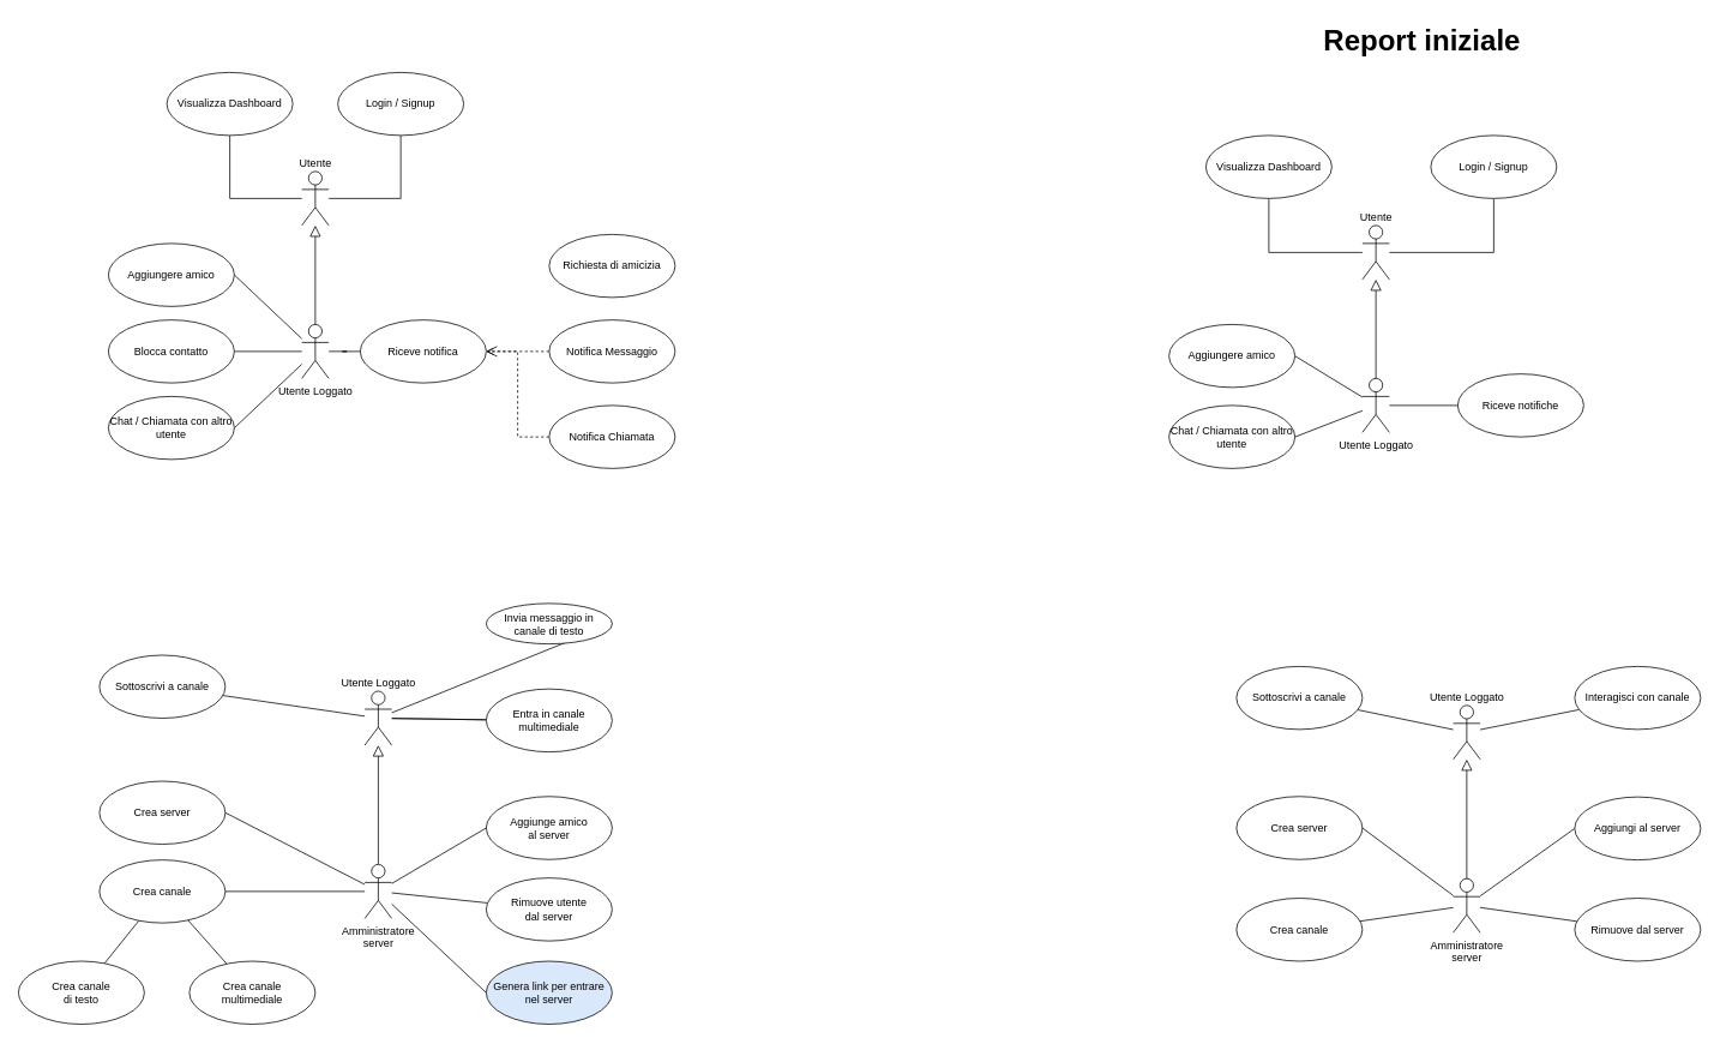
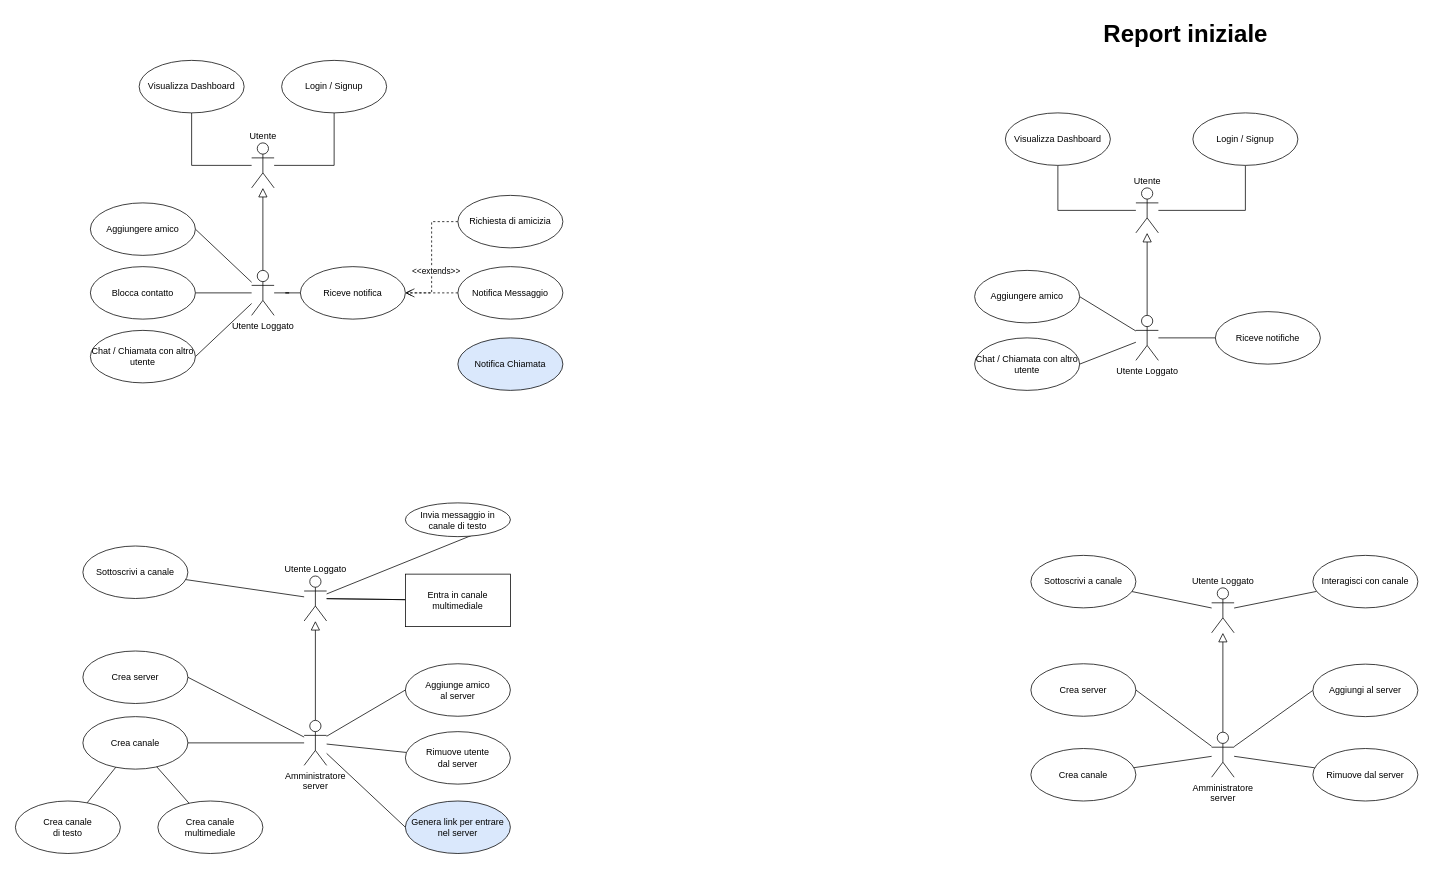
  <mxCell id="0" />
  <mxCell id="1" parent="0" />
  <mxCell id="2" style="edgeStyle=orthogonalEdgeStyle;rounded=0;orthogonalLoop=1;jettySize=auto;html=1;strokeWidth=1;endArrow=block;endFill=0;endSize=10;" parent="1" source="7" target="12" edge="1"><mxGeometry relative="1" as="geometry" /></mxCell>
  <mxCell id="3" style="rounded=0;orthogonalLoop=1;jettySize=auto;html=1;entryX=1;entryY=0.5;entryDx=0;entryDy=0;startSize=10;endSize=10;endArrow=none;endFill=0;" parent="1" source="7" target="13" edge="1"><mxGeometry relative="1" as="geometry" /></mxCell>
  <mxCell id="4" style="rounded=0;orthogonalLoop=1;jettySize=auto;html=1;startSize=10;endSize=10;endArrow=none;endFill=0;" parent="1" source="7" target="14" edge="1"><mxGeometry relative="1" as="geometry" /></mxCell>
  <mxCell id="5" style="rounded=0;orthogonalLoop=1;jettySize=auto;html=1;entryX=1;entryY=0.5;entryDx=0;entryDy=0;startSize=10;endSize=10;endArrow=none;endFill=0;" parent="1" source="7" target="15" edge="1"><mxGeometry relative="1" as="geometry" /></mxCell>
  <mxCell id="6" style="edgeStyle=orthogonalEdgeStyle;rounded=0;orthogonalLoop=1;jettySize=auto;html=1;startSize=10;endSize=10;endArrow=none;endFill=0;" parent="1" source="7" target="16" edge="1"><mxGeometry relative="1" as="geometry" /></mxCell>
  <mxCell id="7" value="Utente Loggato" style="shape=umlActor;verticalLabelPosition=bottom;verticalAlign=top;html=1;outlineConnect=0;" parent="1" vertex="1"><mxGeometry x="335" y="360" width="30" height="60" as="geometry" /></mxCell>
  <mxCell id="8" style="edgeStyle=orthogonalEdgeStyle;rounded=0;orthogonalLoop=1;jettySize=auto;html=1;startSize=10;endSize=10;endArrow=none;endFill=0;" parent="1" source="12" target="11" edge="1"><mxGeometry relative="1" as="geometry" /></mxCell>
  <mxCell id="9" style="edgeStyle=orthogonalEdgeStyle;rounded=0;orthogonalLoop=1;jettySize=auto;html=1;entryX=0.5;entryY=1;entryDx=0;entryDy=0;startSize=10;endSize=10;endArrow=none;endFill=0;" parent="1" source="12" target="10" edge="1"><mxGeometry relative="1" as="geometry" /></mxCell>
  <mxCell id="10" value="Visualizza Dashboard" style="ellipse;whiteSpace=wrap;html=1;" parent="1" vertex="1"><mxGeometry x="185" y="80" width="140" height="70" as="geometry" /></mxCell>
  <mxCell id="11" value="Login / Signup" style="ellipse;whiteSpace=wrap;html=1;" parent="1" vertex="1"><mxGeometry x="375" y="80" width="140" height="70" as="geometry" /></mxCell>
  <mxCell id="12" value="Utente" style="shape=umlActor;verticalLabelPosition=top;verticalAlign=bottom;html=1;outlineConnect=0;horizontal=1;labelPosition=center;align=center;" parent="1" vertex="1"><mxGeometry x="335" y="190" width="30" height="60" as="geometry" /></mxCell>
  <mxCell id="13" value="Aggiungere amico" style="ellipse;whiteSpace=wrap;html=1;" parent="1" vertex="1"><mxGeometry x="120" y="270" width="140" height="70" as="geometry" /></mxCell>
  <mxCell id="14" value="Blocca contatto" style="ellipse;whiteSpace=wrap;html=1;" parent="1" vertex="1"><mxGeometry x="120" y="355" width="140" height="70" as="geometry" /></mxCell>
  <mxCell id="15" value="Chat / Chiamata con altro utente" style="ellipse;whiteSpace=wrap;html=1;" parent="1" vertex="1"><mxGeometry x="120" y="440" width="140" height="70" as="geometry" /></mxCell>
  <mxCell id="16" value="Riceve notifica" style="ellipse;whiteSpace=wrap;html=1;" parent="1" vertex="1"><mxGeometry x="400" y="355" width="140" height="70" as="geometry" /></mxCell>
  <mxCell id="17" style="edgeStyle=orthogonalEdgeStyle;rounded=0;orthogonalLoop=1;jettySize=auto;html=1;endArrow=open;endFill=0;dashed=1;endSize=10;" parent="1" source="18" target="16" edge="1"><mxGeometry relative="1" as="geometry" /></mxCell>
  <mxCell id="18" value="Notifica Messaggio" style="ellipse;whiteSpace=wrap;html=1;" parent="1" vertex="1"><mxGeometry x="610" y="355" width="140" height="70" as="geometry" /></mxCell>
- <mxCell id="19" style="edgeStyle=orthogonalEdgeStyle;rounded=0;orthogonalLoop=1;jettySize=auto;html=1;entryX=1;entryY=0.5;entryDx=0;entryDy=0;endArrow=open;endFill=0;dashed=1;" parent="1" source="20" target="16" edge="1"><mxGeometry relative="1" as="geometry" /></mxCell>
- <mxCell id="20" value="Notifica Chiamata" style="ellipse;whiteSpace=wrap;html=1;" parent="1" vertex="1"><mxGeometry x="610" y="450" width="140" height="70" as="geometry" /></mxCell>
+ <mxCell id="20" value="Notifica Chiamata" style="ellipse;whiteSpace=wrap;html=1;fillColor=#dae8fc;" parent="1" vertex="1"><mxGeometry x="610" y="450" width="140" height="70" as="geometry" /></mxCell>
+ <mxCell id="21" style="edgeStyle=orthogonalEdgeStyle;rounded=0;orthogonalLoop=1;jettySize=auto;html=1;entryX=1;entryY=0.5;entryDx=0;entryDy=0;endArrow=open;endFill=0;dashed=1;" parent="1" source="23" target="16" edge="1"><mxGeometry relative="1" as="geometry" /></mxCell>
+ <mxCell id="22" value="&amp;lt;&amp;lt;extends&amp;gt;&amp;gt;" style="edgeLabel;html=1;align=center;verticalAlign=middle;resizable=0;points=[];" parent="21" vertex="1" connectable="0"><mxGeometry x="0.624" y="-3" relative="1" as="geometry"><mxPoint x="9" y="-27" as="offset" /></mxGeometry></mxCell>
  <mxCell id="23" value="Richiesta di amicizia" style="ellipse;whiteSpace=wrap;html=1;" parent="1" vertex="1"><mxGeometry x="610" y="260" width="140" height="70" as="geometry" /></mxCell>
  <mxCell id="24" style="edgeStyle=orthogonalEdgeStyle;rounded=0;orthogonalLoop=1;jettySize=auto;html=1;endArrow=block;endFill=0;endSize=10;" parent="1" source="30" target="35" edge="1"><mxGeometry relative="1" as="geometry" /></mxCell>
  <mxCell id="25" style="rounded=0;orthogonalLoop=1;jettySize=auto;html=1;endArrow=none;endFill=0;" parent="1" source="30" target="37" edge="1"><mxGeometry relative="1" as="geometry" /></mxCell>
  <mxCell id="26" style="rounded=0;orthogonalLoop=1;jettySize=auto;html=1;entryX=1;entryY=0.5;entryDx=0;entryDy=0;endArrow=none;endFill=0;" parent="1" source="30" target="38" edge="1"><mxGeometry relative="1" as="geometry" /></mxCell>
  <mxCell id="27" style="rounded=0;orthogonalLoop=1;jettySize=auto;html=1;entryX=0;entryY=0.5;entryDx=0;entryDy=0;endArrow=none;endFill=0;" parent="1" source="30" target="31" edge="1"><mxGeometry relative="1" as="geometry" /></mxCell>
  <mxCell id="28" style="rounded=0;orthogonalLoop=1;jettySize=auto;html=1;endArrow=none;endFill=0;" parent="1" source="30" target="36" edge="1"><mxGeometry relative="1" as="geometry" /></mxCell>
  <mxCell id="29" style="rounded=0;orthogonalLoop=1;jettySize=auto;html=1;entryX=0;entryY=0.5;entryDx=0;entryDy=0;endArrow=none;endFill=0;" parent="1" source="30" target="39" edge="1"><mxGeometry relative="1" as="geometry" /></mxCell>
  <mxCell id="30" value="Amministratore&lt;br&gt;server" style="shape=umlActor;verticalLabelPosition=bottom;verticalAlign=top;html=1;outlineConnect=0;horizontal=1;labelPosition=center;align=center;" parent="1" vertex="1"><mxGeometry x="405" y="960" width="30" height="60" as="geometry" /></mxCell>
  <mxCell id="31" value="Aggiunge amico&lt;br&gt;al server" style="ellipse;whiteSpace=wrap;html=1;" parent="1" vertex="1"><mxGeometry x="540" y="884.5" width="140" height="70" as="geometry" /></mxCell>
  <mxCell id="32" style="rounded=0;orthogonalLoop=1;jettySize=auto;html=1;endArrow=none;endFill=0;" parent="1" source="35" target="46" edge="1"><mxGeometry relative="1" as="geometry" /></mxCell>
  <mxCell id="33" style="rounded=0;orthogonalLoop=1;jettySize=auto;html=1;entryX=1;entryY=0.5;entryDx=0;entryDy=0;endArrow=none;endFill=0;" parent="1" source="35" target="44" edge="1"><mxGeometry relative="1" as="geometry" /></mxCell>
  <mxCell id="34" style="rounded=0;orthogonalLoop=1;jettySize=auto;html=1;endArrow=none;endFill=0;" parent="1" source="35" target="47" edge="1"><mxGeometry relative="1" as="geometry" /></mxCell>
  <mxCell id="35" value="Utente Loggato" style="shape=umlActor;verticalLabelPosition=top;verticalAlign=bottom;html=1;outlineConnect=0;labelPosition=center;align=center;" parent="1" vertex="1"><mxGeometry x="405" y="767.5" width="30" height="60" as="geometry" /></mxCell>
  <mxCell id="36" value="Rimuove utente&lt;br&gt;dal server" style="ellipse;whiteSpace=wrap;html=1;" parent="1" vertex="1"><mxGeometry x="540" y="975" width="140" height="70" as="geometry" /></mxCell>
  <mxCell id="37" value="Crea canale" style="ellipse;whiteSpace=wrap;html=1;" parent="1" vertex="1"><mxGeometry x="110" y="955" width="140" height="70" as="geometry" /></mxCell>
  <mxCell id="38" value="Crea server" style="ellipse;whiteSpace=wrap;html=1;" parent="1" vertex="1"><mxGeometry x="110" y="867.5" width="140" height="70" as="geometry" /></mxCell>
  <mxCell id="39" value="Genera link per entrare nel server" style="ellipse;whiteSpace=wrap;html=1;fillColor=#dae8fc;" parent="1" vertex="1"><mxGeometry x="540" y="1067.5" width="140" height="70" as="geometry" /></mxCell>
  <mxCell id="40" style="rounded=0;orthogonalLoop=1;jettySize=auto;html=1;endArrow=none;endFill=0;" parent="1" source="41" target="37" edge="1"><mxGeometry relative="1" as="geometry" /></mxCell>
  <mxCell id="41" value="Crea canale&lt;br&gt;di testo" style="ellipse;whiteSpace=wrap;html=1;" parent="1" vertex="1"><mxGeometry x="20" y="1067.5" width="140" height="70" as="geometry" /></mxCell>
  <mxCell id="42" style="rounded=0;orthogonalLoop=1;jettySize=auto;html=1;endArrow=none;endFill=0;" parent="1" source="43" target="37" edge="1"><mxGeometry relative="1" as="geometry" /></mxCell>
  <mxCell id="43" value="Crea canale&lt;br&gt;multimediale" style="ellipse;whiteSpace=wrap;html=1;" parent="1" vertex="1"><mxGeometry x="210" y="1067.5" width="140" height="70" as="geometry" /></mxCell>
  <mxCell id="44" value="Invia messaggio in canale di testo" style="ellipse;whiteSpace=wrap;html=1;" parent="1" vertex="1"><mxGeometry x="540" y="670" width="140" height="45" as="geometry" /></mxCell>
  <mxCell id="45" value="" style="rounded=0;orthogonalLoop=1;jettySize=auto;html=1;endArrow=none;endFill=0;" parent="1" source="35" target="46" edge="1"><mxGeometry relative="1" as="geometry"><mxPoint x="405" y="797.5" as="sourcePoint" /><mxPoint x="240" y="747.5" as="targetPoint" /></mxGeometry></mxCell>
- <mxCell id="46" value="Entra in canale multimediale" style="ellipse;whiteSpace=wrap;html=1;" parent="1" vertex="1"><mxGeometry x="540" y="765" width="140" height="70" as="geometry" /></mxCell>
+ <mxCell id="46" value="Entra in canale multimediale" style="whiteSpace=wrap;html=1;rounded=0;" parent="1" vertex="1"><mxGeometry x="540" y="765" width="140" height="70" as="geometry" /></mxCell>
  <mxCell id="47" value="Sottoscrivi a canale" style="ellipse;whiteSpace=wrap;html=1;" parent="1" vertex="1"><mxGeometry x="110" y="727.5" width="140" height="70" as="geometry" /></mxCell>
  <mxCell id="48" style="edgeStyle=orthogonalEdgeStyle;rounded=0;orthogonalLoop=1;jettySize=auto;html=1;strokeWidth=1;endArrow=block;endFill=0;endSize=10;" edge="1" parent="1" source="52" target="57"><mxGeometry relative="1" as="geometry" /></mxCell>
  <mxCell id="49" style="rounded=0;orthogonalLoop=1;jettySize=auto;html=1;entryX=1;entryY=0.5;entryDx=0;entryDy=0;startSize=10;endSize=10;endArrow=none;endFill=0;" edge="1" parent="1" source="52" target="58"><mxGeometry relative="1" as="geometry" /></mxCell>
  <mxCell id="50" style="rounded=0;orthogonalLoop=1;jettySize=auto;html=1;entryX=1;entryY=0.5;entryDx=0;entryDy=0;startSize=10;endSize=10;endArrow=none;endFill=0;" edge="1" parent="1" source="52" target="59"><mxGeometry relative="1" as="geometry" /></mxCell>
  <mxCell id="51" style="edgeStyle=orthogonalEdgeStyle;rounded=0;orthogonalLoop=1;jettySize=auto;html=1;startSize=10;endSize=10;endArrow=none;endFill=0;" edge="1" parent="1" source="52" target="60"><mxGeometry relative="1" as="geometry" /></mxCell>
  <mxCell id="52" value="Utente Loggato" style="shape=umlActor;verticalLabelPosition=bottom;verticalAlign=top;html=1;outlineConnect=0;" vertex="1" parent="1"><mxGeometry x="1514" y="420" width="30" height="60" as="geometry" /></mxCell>
  <mxCell id="53" style="edgeStyle=orthogonalEdgeStyle;rounded=0;orthogonalLoop=1;jettySize=auto;html=1;startSize=10;endSize=10;endArrow=none;endFill=0;" edge="1" parent="1" source="57" target="56"><mxGeometry relative="1" as="geometry" /></mxCell>
  <mxCell id="54" style="edgeStyle=orthogonalEdgeStyle;rounded=0;orthogonalLoop=1;jettySize=auto;html=1;entryX=0.5;entryY=1;entryDx=0;entryDy=0;startSize=10;endSize=10;endArrow=none;endFill=0;" edge="1" parent="1" source="57" target="55"><mxGeometry relative="1" as="geometry" /></mxCell>
  <mxCell id="55" value="Visualizza Dashboard" style="ellipse;whiteSpace=wrap;html=1;" vertex="1" parent="1"><mxGeometry x="1340" y="150" width="140" height="70" as="geometry" /></mxCell>
  <mxCell id="56" value="Login / Signup" style="ellipse;whiteSpace=wrap;html=1;" vertex="1" parent="1"><mxGeometry x="1590" y="150" width="140" height="70" as="geometry" /></mxCell>
  <mxCell id="57" value="Utente" style="shape=umlActor;verticalLabelPosition=top;verticalAlign=bottom;html=1;outlineConnect=0;horizontal=1;labelPosition=center;align=center;" vertex="1" parent="1"><mxGeometry x="1514" y="250" width="30" height="60" as="geometry" /></mxCell>
  <mxCell id="58" value="Aggiungere amico" style="ellipse;whiteSpace=wrap;html=1;" vertex="1" parent="1"><mxGeometry x="1299" y="360" width="140" height="70" as="geometry" /></mxCell>
  <mxCell id="59" value="Chat / Chiamata con altro utente" style="ellipse;whiteSpace=wrap;html=1;" vertex="1" parent="1"><mxGeometry x="1299" y="450" width="140" height="70" as="geometry" /></mxCell>
  <mxCell id="60" value="Riceve notifiche" style="ellipse;whiteSpace=wrap;html=1;" vertex="1" parent="1"><mxGeometry x="1620" y="415" width="140" height="70" as="geometry" /></mxCell>
  <mxCell id="61" value="&lt;font style=&quot;font-size: 32px;&quot;&gt;&lt;b&gt;Report iniziale&lt;/b&gt;&lt;/font&gt;" style="text;html=1;align=center;verticalAlign=middle;resizable=0;points=[];autosize=1;strokeColor=none;fillColor=none;" vertex="1" parent="1"><mxGeometry x="1460" y="20" width="240" height="50" as="geometry" /></mxCell>
  <mxCell id="62" style="edgeStyle=orthogonalEdgeStyle;rounded=0;orthogonalLoop=1;jettySize=auto;html=1;endArrow=block;endFill=0;endSize=10;" edge="1" parent="1" source="67" target="71"><mxGeometry relative="1" as="geometry" /></mxCell>
  <mxCell id="63" style="rounded=0;orthogonalLoop=1;jettySize=auto;html=1;endArrow=none;endFill=0;" edge="1" parent="1" source="67" target="73"><mxGeometry relative="1" as="geometry" /></mxCell>
  <mxCell id="64" style="rounded=0;orthogonalLoop=1;jettySize=auto;html=1;entryX=1;entryY=0.5;entryDx=0;entryDy=0;endArrow=none;endFill=0;" edge="1" parent="1" source="67" target="74"><mxGeometry relative="1" as="geometry" /></mxCell>
  <mxCell id="65" style="rounded=0;orthogonalLoop=1;jettySize=auto;html=1;entryX=0;entryY=0.5;entryDx=0;entryDy=0;endArrow=none;endFill=0;" edge="1" parent="1" source="67" target="68"><mxGeometry relative="1" as="geometry" /></mxCell>
  <mxCell id="66" style="rounded=0;orthogonalLoop=1;jettySize=auto;html=1;endArrow=none;endFill=0;" edge="1" parent="1" source="67" target="72"><mxGeometry relative="1" as="geometry" /></mxCell>
  <mxCell id="67" value="Amministratore&lt;br&gt;server" style="shape=umlActor;verticalLabelPosition=bottom;verticalAlign=top;html=1;outlineConnect=0;horizontal=1;labelPosition=center;align=center;" vertex="1" parent="1"><mxGeometry x="1615" y="975.75" width="30" height="60" as="geometry" /></mxCell>
  <mxCell id="68" value="Aggiungi&amp;nbsp;al server" style="ellipse;whiteSpace=wrap;html=1;" vertex="1" parent="1"><mxGeometry x="1750" y="885" width="140" height="70" as="geometry" /></mxCell>
  <mxCell id="69" style="rounded=0;orthogonalLoop=1;jettySize=auto;html=1;endArrow=none;endFill=0;" edge="1" parent="1" source="71" target="75"><mxGeometry relative="1" as="geometry" /></mxCell>
  <mxCell id="70" style="rounded=0;orthogonalLoop=1;jettySize=auto;html=1;endArrow=none;endFill=0;" edge="1" parent="1" source="71" target="76"><mxGeometry relative="1" as="geometry" /></mxCell>
  <mxCell id="71" value="Utente Loggato" style="shape=umlActor;verticalLabelPosition=top;verticalAlign=bottom;html=1;outlineConnect=0;labelPosition=center;align=center;" vertex="1" parent="1"><mxGeometry x="1615" y="783.25" width="30" height="60" as="geometry" /></mxCell>
  <mxCell id="72" value="Rimuove&amp;nbsp;dal server" style="ellipse;whiteSpace=wrap;html=1;" vertex="1" parent="1"><mxGeometry x="1750" y="997.5" width="140" height="70" as="geometry" /></mxCell>
  <mxCell id="73" value="Crea canale" style="ellipse;whiteSpace=wrap;html=1;" vertex="1" parent="1"><mxGeometry x="1374" y="997.5" width="140" height="70" as="geometry" /></mxCell>
  <mxCell id="74" value="Crea server" style="ellipse;whiteSpace=wrap;html=1;" vertex="1" parent="1"><mxGeometry x="1374" y="884.5" width="140" height="70" as="geometry" /></mxCell>
  <mxCell id="75" value="Sottoscrivi a canale" style="ellipse;whiteSpace=wrap;html=1;" vertex="1" parent="1"><mxGeometry x="1374" y="740" width="140" height="70" as="geometry" /></mxCell>
  <mxCell id="76" value="Interagisci con canale" style="ellipse;whiteSpace=wrap;html=1;" vertex="1" parent="1"><mxGeometry x="1750" y="740" width="140" height="70" as="geometry" /></mxCell>
